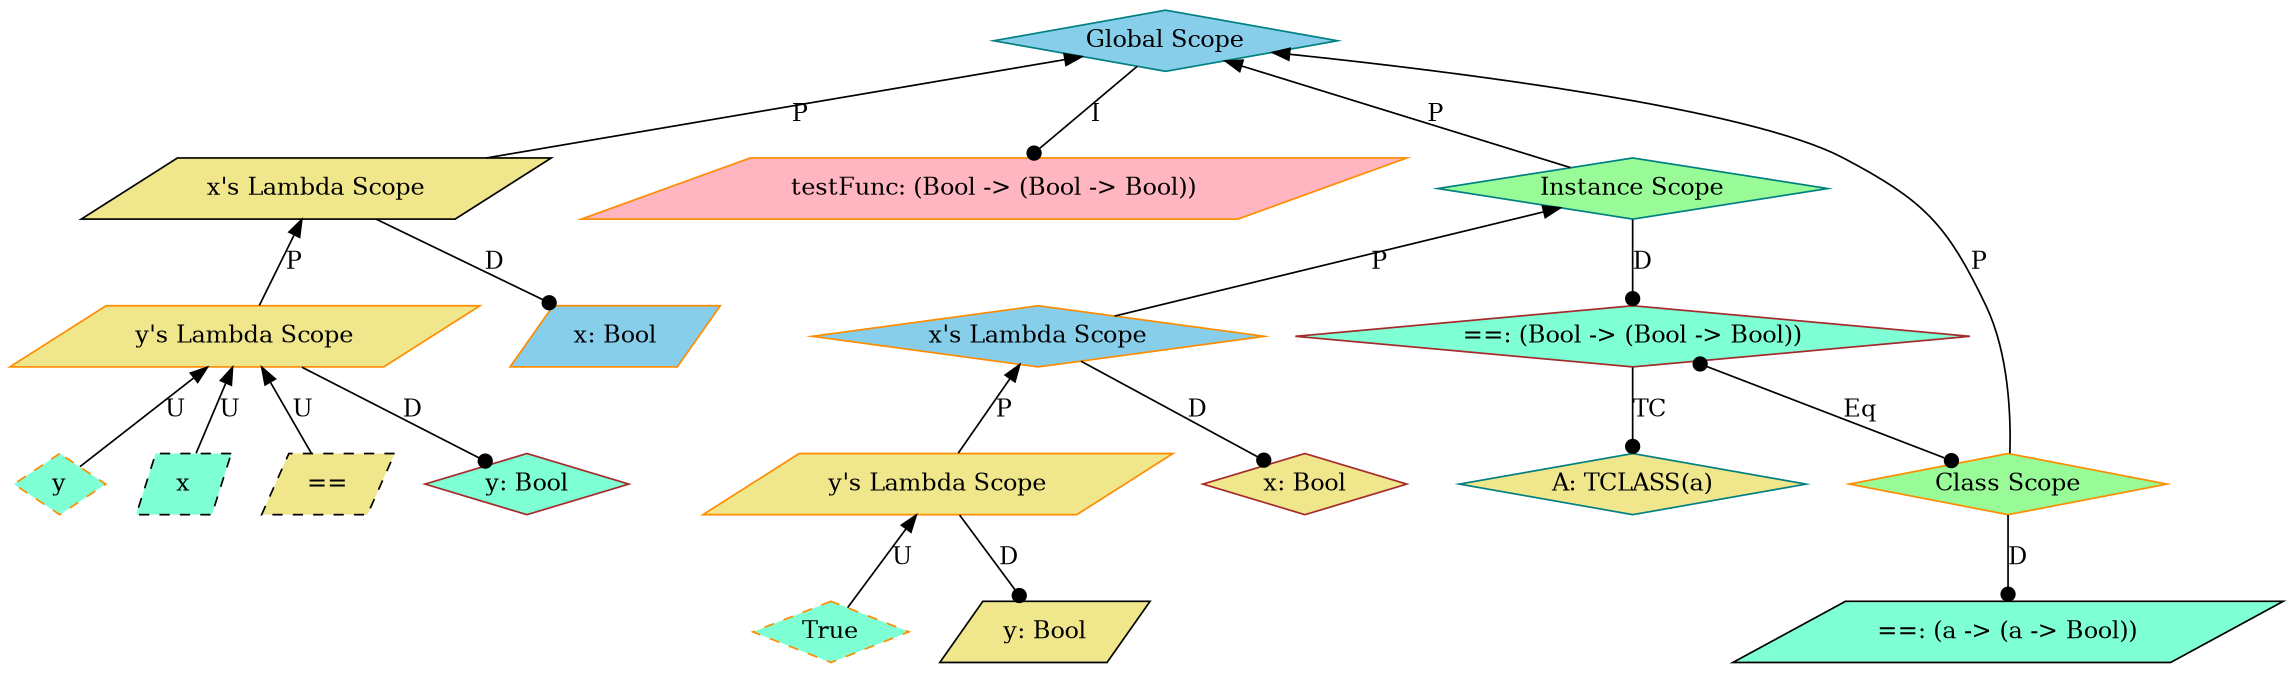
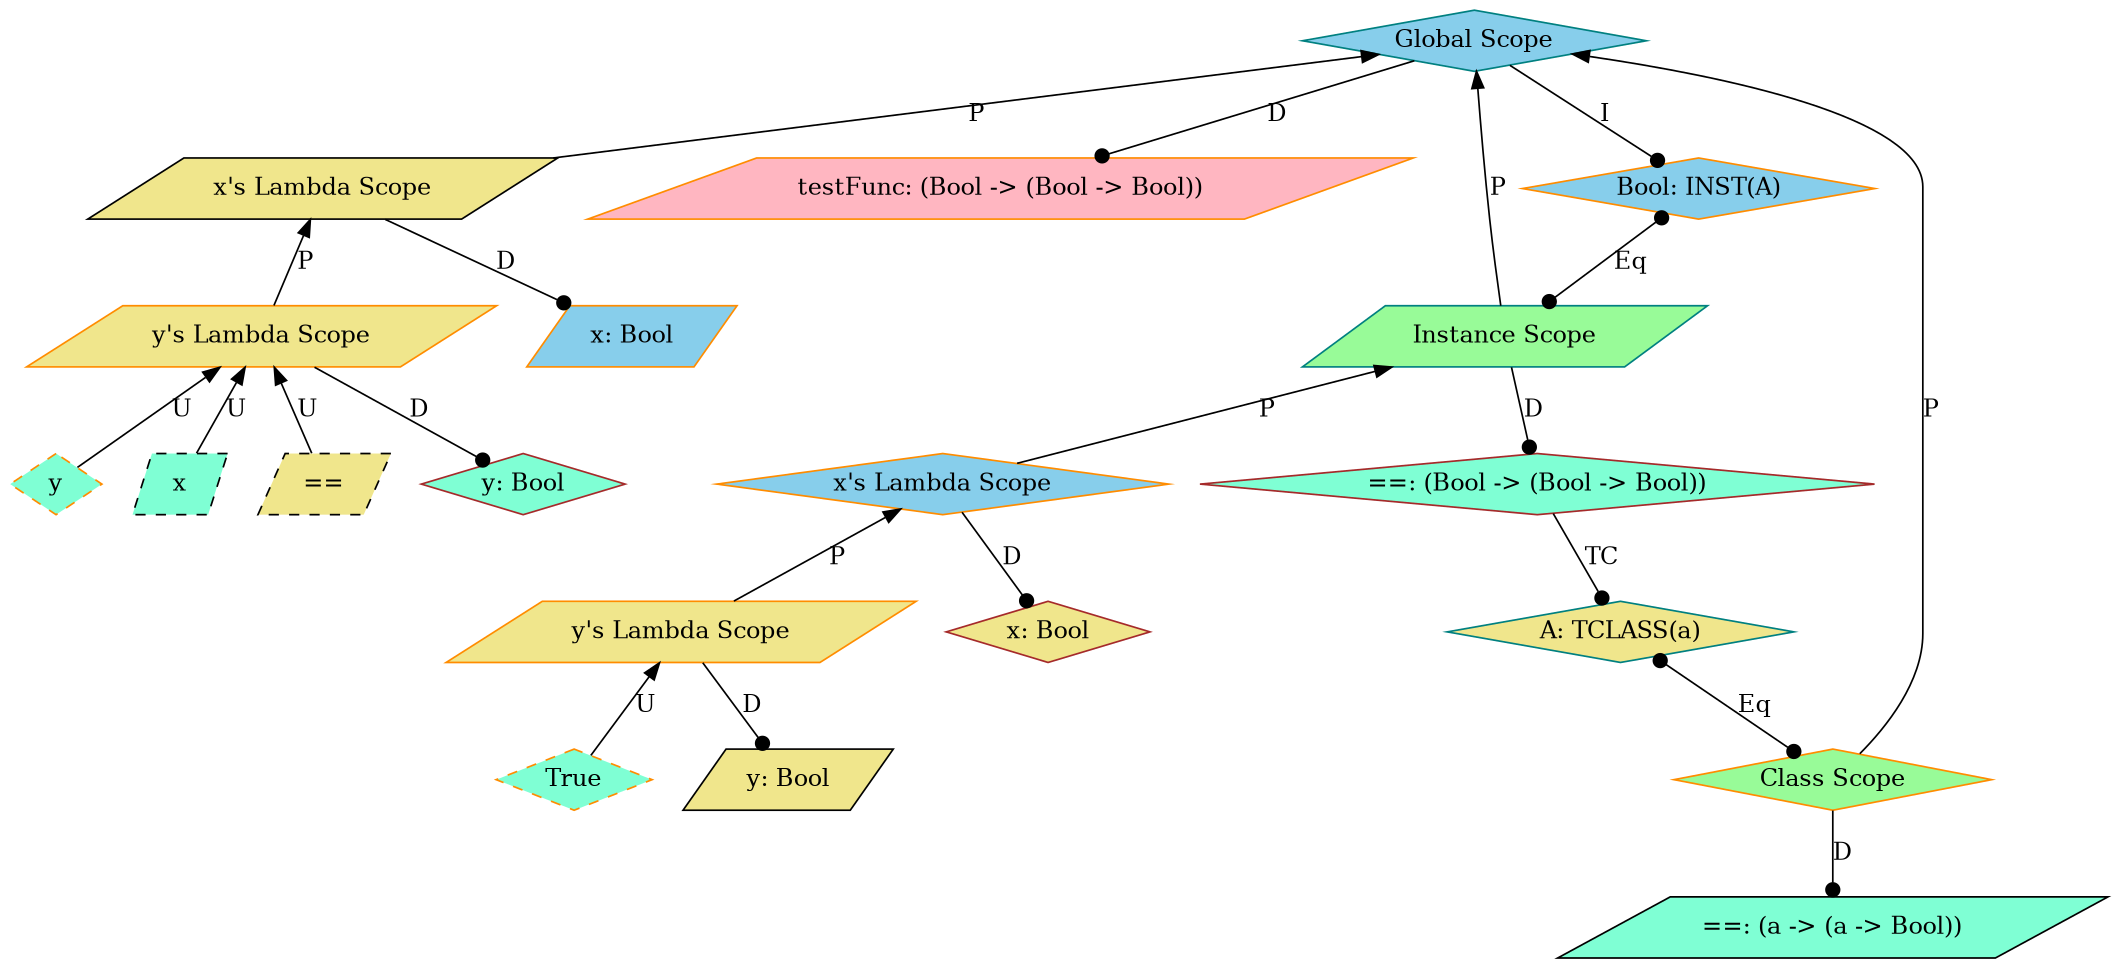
  graph {
    node [color=darkorange fillcolor=khaki shape=diamond style=filled]
    edge [dir=back arrowhead=dot]
    n1 [fillcolor=aquamarine label=y style="dashed,filled"]
    n2 [color=black fillcolor=aquamarine label=x shape=parallelogram style="dashed,filled"]
    n3 [color=black label="==" shape=parallelogram style="dashed,filled"]
    n4 [color=brown fillcolor=aquamarine label="y: Bool"]
    n5 [label="y's Lambda Scope" shape=parallelogram]
    n6 [fillcolor=skyblue label="x: Bool" shape=parallelogram]
    n7 [color=black label="x's Lambda Scope" shape=parallelogram]
    n8 [fillcolor=lightpink label="testFunc: (Bool -> (Bool -> Bool))" shape=parallelogram]
    n9 [fillcolor=aquamarine label=True style="dashed,filled"]
    n10 [color=black label="y: Bool" shape=parallelogram]
    n11 [label="y's Lambda Scope" shape=parallelogram]
    n12 [color=brown label="x: Bool"]
    n13 [fillcolor=skyblue label="x's Lambda Scope"]
    n14 [color=brown fillcolor=aquamarine label="==: (Bool -> (Bool -> Bool))"]
    n15 [color=teal label="A: TCLASS(a)"]
-   n16 [color=teal fillcolor=palegreen label="Instance Scope"]
+   n16 [color=teal fillcolor=palegreen label="Instance Scope" shape=parallelogram]
+   n17 [fillcolor=skyblue label="Bool: INST(A)"]
    n18 [color=black fillcolor=aquamarine label="==: (a -> (a -> Bool))" shape=parallelogram]
    n19 [fillcolor=palegreen label="Class Scope"]
    n20 [color=teal fillcolor=skyblue label="Global Scope"]
    n5 -- n1 [label=U arrowhead=""]
    n5 -- n2 [label=U arrowhead=""]
    n5 -- n3 [label=U arrowhead=""]
    n5 -- n4 [dir=forward label=D]
    n7 -- n5 [label=P arrowhead=""]
    n7 -- n6 [dir=forward label=D]
    n11 -- n9 [label=U arrowhead=""]
    n11 -- n10 [dir=forward label=D]
    n13 -- n11 [label=P arrowhead=""]
    n13 -- n12 [dir=forward label=D]
    n14 -- n15 [dir=forward label=TC]
-   n14 -- n19 [arrowtail=dot dir=both label=Eq]
+   n15 -- n19 [arrowtail=dot dir=both label=Eq]
    n16 -- n13 [label=P arrowhead=""]
    n16 -- n14 [dir=forward label=D]
+   n17 -- n16 [arrowtail=dot dir=both label=Eq]
    n19 -- n18 [dir=forward label=D]
    n20 -- n7 [label=P arrowhead=""]
-   n20 -- n8 [dir=forward label=I]
+   n20 -- n8 [dir=forward label=D]
    n20 -- n16 [label=P arrowhead=""]
+   n20 -- n17 [dir=forward label=I]
    n20 -- n19 [label=P arrowhead=""]
  }
